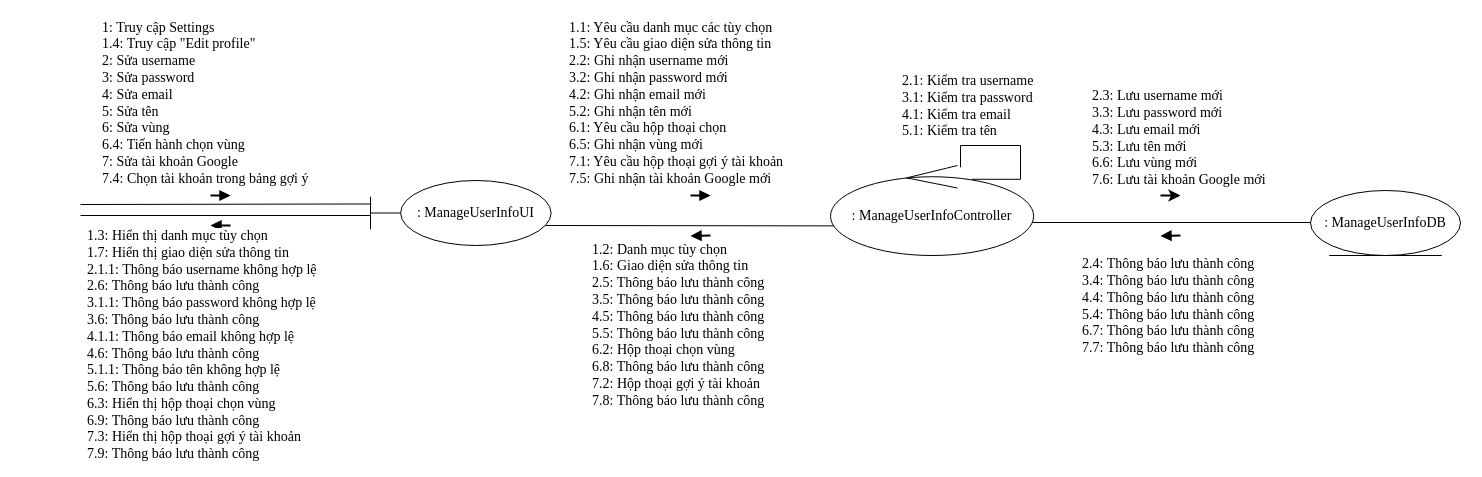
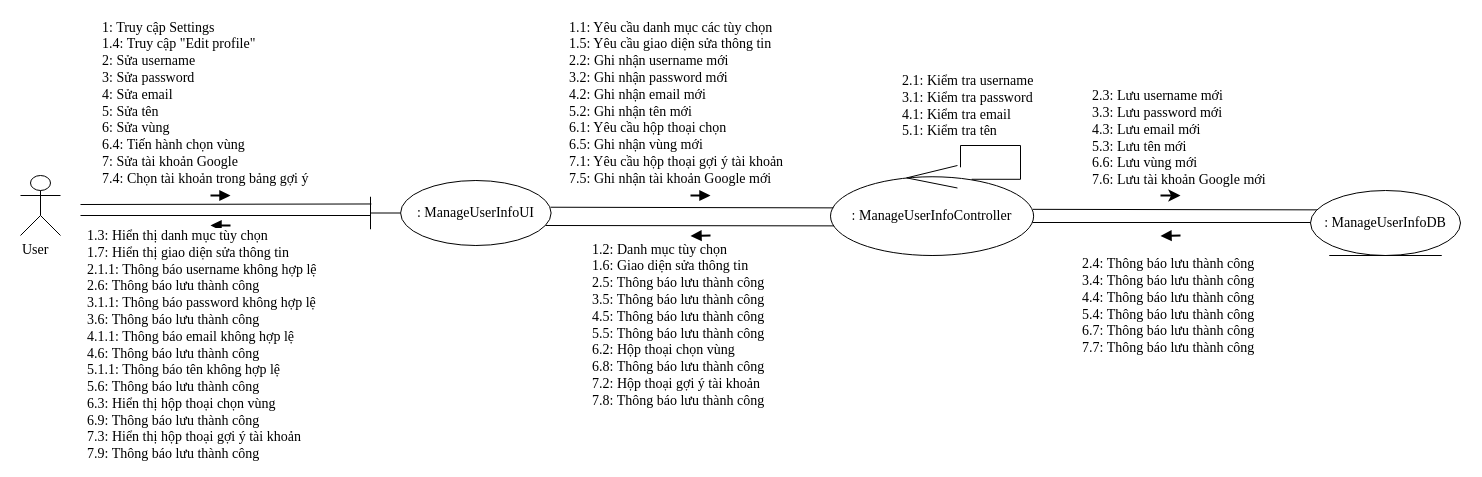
  <mxCell id="0" />
  <mxCell id="1" parent="0" />
+ <mxCell id="2" value="User" style="shape=umlActor;verticalLabelPosition=bottom;verticalAlign=top;html=1;fontFamily=Verdana;fontSize=14;align=left;" parent="1" vertex="1"><mxGeometry x="20" y="175" width="40" height="60" as="geometry" /></mxCell>
  <mxCell id="3" value=": ManageUserInfoUI" style="shape=umlBoundary;whiteSpace=wrap;html=1;fontFamily=Verdana;fontSize=14;align=center;" parent="1" vertex="1"><mxGeometry x="370" y="180" width="180.62" height="65" as="geometry" /></mxCell>
  <mxCell id="4" value="" style="endArrow=block;html=1;fontFamily=Verdana;fontSize=14;endFill=1;strokeWidth=2;align=left;" parent="1" edge="1"><mxGeometry width="50" height="50" relative="1" as="geometry"><mxPoint x="210" y="195" as="sourcePoint" /><mxPoint x="230" y="195" as="targetPoint" /></mxGeometry></mxCell>
  <mxCell id="5" value=": ManageUserInfoController" style="ellipse;shape=umlControl;whiteSpace=wrap;html=1;fontFamily=Verdana;fontSize=14;align=center;" parent="1" vertex="1"><mxGeometry x="830" y="165" width="203.13" height="90" as="geometry" /></mxCell>
  <mxCell id="6" value="" style="endArrow=block;html=1;fontFamily=Verdana;fontSize=14;endFill=1;strokeWidth=2;align=left;" parent="1" edge="1"><mxGeometry width="50" height="50" relative="1" as="geometry"><mxPoint x="690" y="195" as="sourcePoint" /><mxPoint x="710" y="195" as="targetPoint" /></mxGeometry></mxCell>
  <mxCell id="7" value="" style="endArrow=block;html=1;fontFamily=Verdana;fontSize=14;endFill=1;strokeWidth=2;align=left;" parent="1" edge="1"><mxGeometry width="50" height="50" relative="1" as="geometry"><mxPoint x="710" y="235" as="sourcePoint" /><mxPoint x="690" y="235.5" as="targetPoint" /></mxGeometry></mxCell>
  <mxCell id="8" value="&lt;span style=&quot;background-color: rgb(255 , 255 , 255)&quot;&gt;2.1: Kiểm tra username&lt;br&gt;3.1: Kiểm tra password&lt;br&gt;4.1: Kiểm tra email&lt;br&gt;5.1: Kiểm tra tên&lt;br&gt;&lt;/span&gt;" style="text;html=1;strokeColor=none;fillColor=none;align=left;verticalAlign=middle;whiteSpace=wrap;rounded=0;fontFamily=Verdana;fontSize=14;" parent="1" vertex="1"><mxGeometry x="900" y="75" width="180" height="62.5" as="geometry" /></mxCell>
  <mxCell id="9" value=": ManageUserInfoDB" style="ellipse;shape=umlEntity;whiteSpace=wrap;html=1;fontFamily=Verdana;fontSize=14;align=center;" parent="1" vertex="1"><mxGeometry x="1310" y="190" width="150" height="65" as="geometry" /></mxCell>
  <mxCell id="10" value="" style="endArrow=classic;html=1;strokeWidth=2;fontFamily=Verdana;fontSize=14;align=left;" parent="1" edge="1"><mxGeometry width="50" height="50" relative="1" as="geometry"><mxPoint x="1160" y="195" as="sourcePoint" /><mxPoint x="1180" y="195" as="targetPoint" /></mxGeometry></mxCell>
+ <mxCell id="11" value="" style="endArrow=none;html=1;strokeWidth=1;fontFamily=Verdana;fontSize=14;align=left;exitX=0.997;exitY=0.411;exitDx=0;exitDy=0;exitPerimeter=0;entryX=0.015;entryY=0.471;entryDx=0;entryDy=0;entryPerimeter=0;" parent="1" source="3" target="5" edge="1"><mxGeometry width="50" height="50" relative="1" as="geometry"><mxPoint x="510" y="499" as="sourcePoint" /><mxPoint x="711" y="207" as="targetPoint" /></mxGeometry></mxCell>
  <mxCell id="12" value="&lt;span style=&quot;text-align: center ; background-color: rgb(255 , 255 , 255)&quot;&gt;1: Truy cập Settings&lt;br&gt;&lt;/span&gt;&lt;span style=&quot;text-align: center ; background-color: rgb(255 , 255 , 255)&quot;&gt;1.4: Truy cập &quot;Edit profile&quot;&lt;br&gt;&lt;/span&gt;&lt;span style=&quot;text-align: center ; background-color: rgb(255 , 255 , 255)&quot;&gt;2: Sửa username&lt;br&gt;&lt;/span&gt;&lt;span style=&quot;text-align: center ; background-color: rgb(255 , 255 , 255)&quot;&gt;3: Sửa password&lt;br&gt;&lt;/span&gt;&lt;span style=&quot;text-align: center ; background-color: rgb(255 , 255 , 255)&quot;&gt;4: Sửa email&lt;br&gt;&lt;/span&gt;&lt;span style=&quot;text-align: center ; background-color: rgb(255 , 255 , 255)&quot;&gt;5: Sửa tên&lt;br&gt;&lt;/span&gt;&lt;span style=&quot;text-align: center ; background-color: rgb(255 , 255 , 255)&quot;&gt;6: Sửa vùng&lt;br&gt;&lt;/span&gt;&lt;span style=&quot;text-align: center ; background-color: rgb(255 , 255 , 255)&quot;&gt;6.4: Tiến hành chọn vùng&lt;br&gt;&lt;/span&gt;&lt;span style=&quot;text-align: center ; background-color: rgb(255 , 255 , 255)&quot;&gt;7: Sửa tài khoản Google&lt;br&gt;&lt;/span&gt;&lt;span style=&quot;text-align: center ; background-color: rgb(255 , 255 , 255)&quot;&gt;7.4: Chọn tài khoản trong bảng gợi ý&lt;/span&gt;&lt;span style=&quot;font-family: &amp;#34;verdana&amp;#34; ; background-color: rgb(255 , 255 , 255)&quot;&gt;&lt;br&gt;&lt;/span&gt;" style="text;html=1;strokeColor=none;fillColor=none;align=left;verticalAlign=middle;whiteSpace=wrap;rounded=0;fontFamily=Verdana;fontSize=14;" parent="1" vertex="1"><mxGeometry x="100" y="20" width="270" height="165" as="geometry" /></mxCell>
  <mxCell id="13" value="" style="endArrow=none;html=1;strokeWidth=1;fontFamily=Verdana;fontSize=14;align=left;entryX=0.005;entryY=0.361;entryDx=0;entryDy=0;entryPerimeter=0;" parent="1" target="3" edge="1"><mxGeometry width="50" height="50" relative="1" as="geometry"><mxPoint x="80" y="204" as="sourcePoint" /><mxPoint x="315" y="495" as="targetPoint" /></mxGeometry></mxCell>
  <mxCell id="14" value="&lt;span style=&quot;text-align: center ; background-color: rgb(255 , 255 , 255)&quot;&gt;1.2: Danh mục tùy chọn&lt;br&gt;&lt;/span&gt;&lt;span style=&quot;text-align: center ; background-color: rgb(255 , 255 , 255)&quot;&gt;1.6: Giao diện sửa thông tin&lt;br&gt;&lt;/span&gt;&lt;span style=&quot;text-align: center ; background-color: rgb(255 , 255 , 255)&quot;&gt;2.5: Thông báo lưu thành công&lt;br&gt;&lt;/span&gt;&lt;span style=&quot;text-align: center ; background-color: rgb(255 , 255 , 255)&quot;&gt;3.5: Thông báo lưu thành công&lt;br&gt;&lt;/span&gt;&lt;span style=&quot;text-align: center ; background-color: rgb(255 , 255 , 255)&quot;&gt;4.5: Thông báo lưu thành công&lt;br&gt;&lt;/span&gt;&lt;span style=&quot;text-align: center ; background-color: rgb(255 , 255 , 255)&quot;&gt;5.5: Thông báo lưu thành công&lt;br&gt;&lt;/span&gt;&lt;span style=&quot;text-align: center ; background-color: rgb(255 , 255 , 255)&quot;&gt;6.2: Hộp thoại chọn vùng&lt;br&gt;&lt;/span&gt;&lt;span style=&quot;text-align: center ; background-color: rgb(255 , 255 , 255)&quot;&gt;6.8: Thông báo lưu thành công&lt;br&gt;&lt;/span&gt;&lt;span style=&quot;text-align: center ; background-color: rgb(255 , 255 , 255)&quot;&gt;7.2: Hộp thoại gợi ý tài khoản&lt;br&gt;&lt;/span&gt;&lt;span style=&quot;text-align: center ; background-color: rgb(255 , 255 , 255)&quot;&gt;7.8: Thông báo lưu thành công&lt;/span&gt;&lt;span style=&quot;font-family: &amp;#34;verdana&amp;#34; ; background-color: rgb(255 , 255 , 255)&quot;&gt;&lt;br&gt;&lt;/span&gt;" style="text;html=1;strokeColor=none;fillColor=none;align=left;verticalAlign=middle;whiteSpace=wrap;rounded=0;fontFamily=Verdana;fontSize=14;" parent="1" vertex="1"><mxGeometry x="590" y="245" width="223" height="160" as="geometry" /></mxCell>
  <mxCell id="15" value="&lt;span style=&quot;background-color: rgb(255 , 255 , 255)&quot;&gt;2.4: Thông báo lưu thành công&lt;br&gt;&lt;/span&gt;&lt;span style=&quot;background-color: rgb(255 , 255 , 255)&quot;&gt;3.4: Thông báo lưu thành công&lt;br&gt;&lt;/span&gt;&lt;span style=&quot;background-color: rgb(255 , 255 , 255)&quot;&gt;4.4: Thông báo lưu thành công&lt;br&gt;&lt;/span&gt;&lt;span style=&quot;background-color: rgb(255 , 255 , 255)&quot;&gt;5.4: Thông báo lưu thành công&lt;br&gt;&lt;/span&gt;&lt;span style=&quot;background-color: rgb(255 , 255 , 255)&quot;&gt;6.7: Thông báo lưu thành công&lt;br&gt;&lt;/span&gt;&lt;span style=&quot;background-color: rgb(255 , 255 , 255)&quot;&gt;7.7: Thông báo lưu thành công&lt;/span&gt;&lt;span style=&quot;background-color: rgb(255 , 255 , 255)&quot;&gt;&lt;br&gt;&lt;/span&gt;" style="text;html=1;strokeColor=none;fillColor=none;align=left;verticalAlign=middle;whiteSpace=wrap;rounded=0;fontFamily=Verdana;fontSize=14;" parent="1" vertex="1"><mxGeometry x="1080" y="255" width="230" height="102.5" as="geometry" /></mxCell>
  <mxCell id="16" value="" style="endArrow=none;html=1;strokeWidth=1;fontFamily=Verdana;fontSize=14;align=left;entryX=0.017;entryY=0.671;entryDx=0;entryDy=0;entryPerimeter=0;" parent="1" edge="1" target="5"><mxGeometry width="50" height="50" relative="1" as="geometry"><mxPoint x="545" y="225" as="sourcePoint" /><mxPoint x="710" y="225" as="targetPoint" /></mxGeometry></mxCell>
  <mxCell id="17" style="edgeStyle=orthogonalEdgeStyle;rounded=0;orthogonalLoop=1;jettySize=auto;html=1;endArrow=none;endFill=0;strokeWidth=1;fontFamily=Verdana;fontSize=14;align=left;entryX=0.695;entryY=0.153;entryDx=0;entryDy=0;entryPerimeter=0;" parent="1" source="5" target="5" edge="1"><mxGeometry relative="1" as="geometry"><Array as="points"><mxPoint x="960" y="145" /><mxPoint x="1020" y="145" /><mxPoint x="1020" y="179" /></Array><mxPoint x="966" y="195" as="targetPoint" /></mxGeometry></mxCell>
  <mxCell id="18" value="" style="endArrow=none;html=1;strokeWidth=1;fontFamily=Verdana;fontSize=14;align=left;" parent="1" edge="1"><mxGeometry width="50" height="50" relative="1" as="geometry"><mxPoint x="80" y="215" as="sourcePoint" /><mxPoint x="370" y="215" as="targetPoint" /></mxGeometry></mxCell>
  <mxCell id="19" value="" style="endArrow=block;html=1;fontFamily=Verdana;fontSize=14;endFill=1;strokeWidth=2;align=left;" parent="1" edge="1"><mxGeometry width="50" height="50" relative="1" as="geometry"><mxPoint x="230" y="225" as="sourcePoint" /><mxPoint x="210" y="225" as="targetPoint" /></mxGeometry></mxCell>
  <mxCell id="20" value="&lt;span style=&quot;text-align: center ; background-color: rgb(255 , 255 , 255)&quot;&gt;1.3: Hiển thị danh mục tùy chọn&lt;br&gt;&lt;/span&gt;&lt;span style=&quot;text-align: center ; background-color: rgb(255 , 255 , 255)&quot;&gt;1.7: Hiển thị giao diện sửa thông tin&lt;br&gt;&lt;/span&gt;&lt;span style=&quot;text-align: center ; background-color: rgb(255 , 255 , 255)&quot;&gt;2.1.1: Thông báo username không hợp lệ&lt;br&gt;&lt;/span&gt;&lt;span style=&quot;text-align: center ; background-color: rgb(255 , 255 , 255)&quot;&gt;2.6: Thông báo lưu thành công&lt;br&gt;&lt;/span&gt;&lt;span style=&quot;text-align: center ; background-color: rgb(255 , 255 , 255)&quot;&gt;3.1.1: Thông báo password không hợp lệ&lt;br&gt;&lt;/span&gt;&lt;span style=&quot;text-align: center ; background-color: rgb(255 , 255 , 255)&quot;&gt;3.6: Thông báo lưu thành công&lt;br&gt;&lt;/span&gt;&lt;span style=&quot;text-align: center ; background-color: rgb(255 , 255 , 255)&quot;&gt;4.1.1: Thông báo email không hợp lệ&lt;br&gt;&lt;/span&gt;&lt;span style=&quot;text-align: center ; background-color: rgb(255 , 255 , 255)&quot;&gt;4.6: Thông báo lưu thành công&lt;br&gt;&lt;/span&gt;&lt;span style=&quot;text-align: center ; background-color: rgb(255 , 255 , 255)&quot;&gt;5.1.1: Thông báo tên không hợp lệ&lt;br&gt;&lt;/span&gt;&lt;span style=&quot;text-align: center ; background-color: rgb(255 , 255 , 255)&quot;&gt;5.6: Thông báo lưu thành công&lt;br&gt;&lt;/span&gt;&lt;span style=&quot;text-align: center ; background-color: rgb(255 , 255 , 255)&quot;&gt;6.3: Hiển thị hộp thoại chọn vùng&lt;br&gt;&lt;/span&gt;&lt;span style=&quot;text-align: center ; background-color: rgb(255 , 255 , 255)&quot;&gt;6.9: Thông báo lưu thành công&lt;br&gt;&lt;/span&gt;&lt;span style=&quot;text-align: center ; background-color: rgb(255 , 255 , 255)&quot;&gt;7.3: Hiển thị hộp thoại gợi ý tài khoản&lt;br&gt;&lt;/span&gt;&lt;span style=&quot;text-align: center ; background-color: rgb(255 , 255 , 255)&quot;&gt;7.9: Thông báo lưu thành công&lt;/span&gt;&lt;span style=&quot;font-family: &amp;#34;verdana&amp;#34; ; background-color: rgb(255 , 255 , 255)&quot;&gt;&lt;br&gt;&lt;/span&gt;" style="text;html=1;strokeColor=none;fillColor=none;align=left;verticalAlign=middle;whiteSpace=wrap;rounded=0;fontFamily=Verdana;fontSize=14;" parent="1" vertex="1"><mxGeometry x="85" y="235" width="300" height="220" as="geometry" /></mxCell>
+ <mxCell id="21" value="" style="endArrow=none;html=1;align=left;entryX=0.043;entryY=0.298;entryDx=0;entryDy=0;entryPerimeter=0;exitX=0.996;exitY=0.487;exitDx=0;exitDy=0;exitPerimeter=0;" parent="1" source="5" target="9" edge="1"><mxGeometry width="50" height="50" relative="1" as="geometry"><mxPoint x="910" y="493" as="sourcePoint" /><mxPoint x="990" y="490" as="targetPoint" /></mxGeometry></mxCell>
  <mxCell id="22" value="" style="endArrow=none;html=1;align=left;" parent="1" edge="1"><mxGeometry width="50" height="50" relative="1" as="geometry"><mxPoint x="1032" y="222" as="sourcePoint" /><mxPoint x="1310" y="222" as="targetPoint" /></mxGeometry></mxCell>
  <mxCell id="23" value="" style="endArrow=block;html=1;fontFamily=Verdana;fontSize=14;endFill=1;strokeWidth=2;align=left;" edge="1" parent="1"><mxGeometry width="50" height="50" relative="1" as="geometry"><mxPoint x="1180" y="235" as="sourcePoint" /><mxPoint x="1160" y="235.5" as="targetPoint" /></mxGeometry></mxCell>
  <mxCell id="24" value="&lt;span style=&quot;text-align: center ; background-color: rgb(255 , 255 , 255)&quot;&gt;1.1: Yêu cầu danh mục các tùy chọn&lt;br&gt;&lt;/span&gt;&lt;span style=&quot;text-align: center ; background-color: rgb(255 , 255 , 255)&quot;&gt;1.5: Yêu cầu giao diện sửa thông tin&lt;br&gt;&lt;/span&gt;&lt;span style=&quot;text-align: center ; background-color: rgb(255 , 255 , 255)&quot;&gt;2.2: Ghi nhận username mới&lt;br&gt;&lt;/span&gt;&lt;span style=&quot;text-align: center ; background-color: rgb(255 , 255 , 255)&quot;&gt;3.2: Ghi nhận password mới&lt;br&gt;&lt;/span&gt;&lt;span style=&quot;text-align: center ; background-color: rgb(255 , 255 , 255)&quot;&gt;4.2: Ghi nhận email mới&lt;br&gt;&lt;/span&gt;&lt;span style=&quot;text-align: center ; background-color: rgb(255 , 255 , 255)&quot;&gt;5.2: Ghi nhận tên mới&lt;br&gt;&lt;/span&gt;&lt;span style=&quot;text-align: center ; background-color: rgb(255 , 255 , 255)&quot;&gt;6.1: Yêu cầu hộp thoại chọn&lt;br&gt;&lt;/span&gt;&lt;span style=&quot;text-align: center ; background-color: rgb(255 , 255 , 255)&quot;&gt;6.5: Ghi nhận vùng mới&lt;br&gt;&lt;/span&gt;&lt;span style=&quot;text-align: center ; background-color: rgb(255 , 255 , 255)&quot;&gt;7.1: Yêu cầu hộp thoại gợi ý tài khoản&lt;br&gt;&lt;/span&gt;&lt;span style=&quot;text-align: center ; background-color: rgb(255 , 255 , 255)&quot;&gt;7.5: Ghi nhận tài khoản Google mới&lt;/span&gt;&lt;span style=&quot;font-family: &amp;#34;verdana&amp;#34; ; background-color: rgb(255 , 255 , 255)&quot;&gt;&lt;br&gt;&lt;/span&gt;" style="text;html=1;strokeColor=none;fillColor=none;align=left;verticalAlign=middle;whiteSpace=wrap;rounded=0;fontFamily=Verdana;fontSize=14;" vertex="1" parent="1"><mxGeometry x="567" y="20" width="283" height="165" as="geometry" /></mxCell>
  <mxCell id="25" value="&lt;span style=&quot;text-align: center ; background-color: rgb(255 , 255 , 255)&quot;&gt;2.3: Lưu username mới&lt;br&gt;&lt;/span&gt;&lt;span style=&quot;text-align: center ; background-color: rgb(255 , 255 , 255)&quot;&gt;3.3: Lưu password mới&lt;br&gt;&lt;/span&gt;&lt;span style=&quot;text-align: center ; background-color: rgb(255 , 255 , 255)&quot;&gt;4.3: Lưu email mới&lt;br&gt;&lt;/span&gt;&lt;span style=&quot;text-align: center ; background-color: rgb(255 , 255 , 255)&quot;&gt;5.3: Lưu tên mới&lt;br&gt;&lt;/span&gt;&lt;span style=&quot;text-align: center ; background-color: rgb(255 , 255 , 255)&quot;&gt;6.6: Lưu vùng mới&lt;br&gt;&lt;/span&gt;&lt;span style=&quot;text-align: center ; background-color: rgb(255 , 255 , 255)&quot;&gt;7.6: Lưu tài khoản Google mới&lt;/span&gt;&lt;span style=&quot;background-color: rgb(255 , 255 , 255)&quot;&gt;&lt;br&gt;&lt;/span&gt;" style="text;html=1;strokeColor=none;fillColor=none;align=left;verticalAlign=middle;whiteSpace=wrap;rounded=0;fontFamily=Verdana;fontSize=14;" vertex="1" parent="1"><mxGeometry x="1090" y="90" width="220" height="95" as="geometry" /></mxCell>
